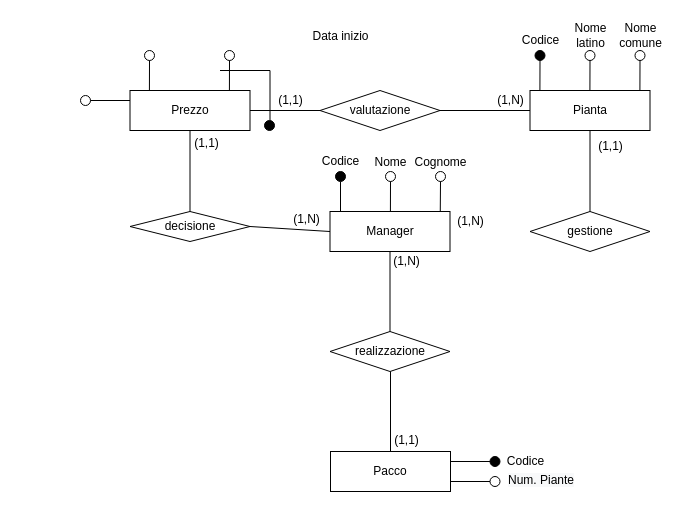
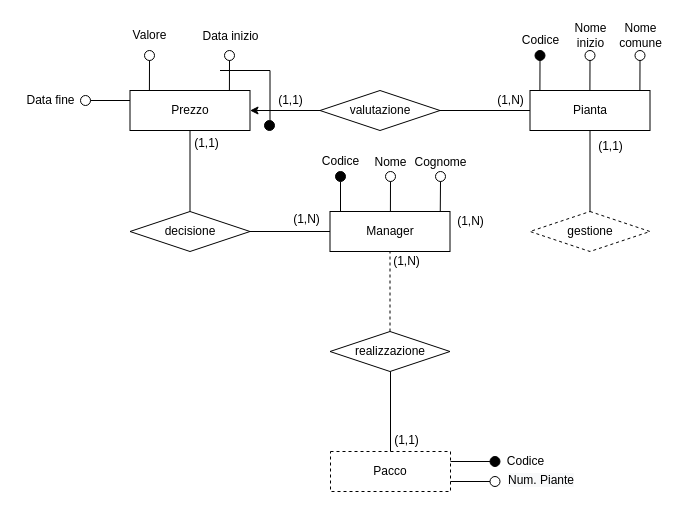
  <mxCell id="0" />
  <mxCell id="1" parent="0" />
  <mxCell id="2" value="Pianta" style="rounded=0;whiteSpace=wrap;html=1;strokeWidth=1;perimeterSpacing=0;" parent="1" vertex="1"><mxGeometry x="529.5" y="90" width="120" height="40" as="geometry" /></mxCell>
  <mxCell id="3" value="" style="endArrow=none;html=1;rounded=0;fillColor=#000000;entryX=0.166;entryY=0;entryDx=0;entryDy=0;entryPerimeter=0;exitX=0.5;exitY=1;exitDx=0;exitDy=0;" parent="1" source="4" edge="1"><mxGeometry width="50" height="50" relative="1" as="geometry"><mxPoint x="539.5" y="70" as="sourcePoint" /><mxPoint x="539.42" y="90" as="targetPoint" /></mxGeometry></mxCell>
  <mxCell id="4" value="" style="ellipse;whiteSpace=wrap;html=1;aspect=fixed;strokeWidth=1;fillColor=#000000;" parent="1" vertex="1"><mxGeometry x="534.5" y="50" width="10" height="10" as="geometry" /></mxCell>
  <mxCell id="5" value="Codice" style="text;html=1;align=center;verticalAlign=middle;resizable=0;points=[];autosize=1;strokeColor=none;fillColor=none;" parent="1" vertex="1"><mxGeometry x="514.5" y="30" width="50" height="20" as="geometry" /></mxCell>
  <mxCell id="6" value="" style="endArrow=none;html=1;rounded=0;fillColor=#000000;entryX=0.166;entryY=0;entryDx=0;entryDy=0;entryPerimeter=0;exitX=0.5;exitY=1;exitDx=0;exitDy=0;" parent="1" source="7" edge="1"><mxGeometry width="50" height="50" relative="1" as="geometry"><mxPoint x="589.5" y="70" as="sourcePoint" /><mxPoint x="589.42" y="90" as="targetPoint" /></mxGeometry></mxCell>
  <mxCell id="7" value="" style="ellipse;whiteSpace=wrap;html=1;aspect=fixed;strokeWidth=1;fillColor=none;" parent="1" vertex="1"><mxGeometry x="584.5" y="50" width="10" height="10" as="geometry" /></mxCell>
- <mxCell id="8" value="Nome &lt;br&gt;latino" style="text;html=1;align=center;verticalAlign=middle;resizable=0;points=[];autosize=1;strokeColor=none;fillColor=none;" parent="1" vertex="1"><mxGeometry x="564.5" y="20" width="50" height="30" as="geometry" /></mxCell>
+ <mxCell id="8" value="Nome &lt;br&gt;inizio" style="text;html=1;align=center;verticalAlign=middle;resizable=0;points=[];autosize=1;strokeColor=none;fillColor=none;" parent="1" vertex="1"><mxGeometry x="564.5" y="20" width="50" height="30" as="geometry" /></mxCell>
  <mxCell id="9" value="" style="endArrow=none;html=1;rounded=0;fillColor=#000000;entryX=0.166;entryY=0;entryDx=0;entryDy=0;entryPerimeter=0;exitX=0.5;exitY=1;exitDx=0;exitDy=0;" parent="1" source="10" edge="1"><mxGeometry width="50" height="50" relative="1" as="geometry"><mxPoint x="639.5" y="70" as="sourcePoint" /><mxPoint x="639.42" y="90" as="targetPoint" /></mxGeometry></mxCell>
  <mxCell id="10" value="" style="ellipse;whiteSpace=wrap;html=1;aspect=fixed;strokeWidth=1;fillColor=none;" parent="1" vertex="1"><mxGeometry x="634.5" y="50" width="10" height="10" as="geometry" /></mxCell>
  <mxCell id="11" value="Nome &lt;br&gt;comune" style="text;html=1;align=center;verticalAlign=middle;resizable=0;points=[];autosize=1;strokeColor=none;fillColor=none;" parent="1" vertex="1"><mxGeometry x="609.5" y="20" width="60" height="30" as="geometry" /></mxCell>
  <mxCell id="12" value="Prezzo" style="rounded=0;whiteSpace=wrap;html=1;strokeWidth=1;perimeterSpacing=0;" parent="1" vertex="1"><mxGeometry x="129.5" y="90" width="120" height="40" as="geometry" /></mxCell>
  <mxCell id="13" value="valutazione" style="rhombus;whiteSpace=wrap;html=1;" parent="1" vertex="1"><mxGeometry x="319.5" y="90" width="120" height="40" as="geometry" /></mxCell>
  <mxCell id="14" value="" style="endArrow=none;html=1;rounded=0;entryX=0;entryY=0.5;entryDx=0;entryDy=0;exitX=1;exitY=0.5;exitDx=0;exitDy=0;" parent="1" source="13" target="2" edge="1"><mxGeometry width="50" height="50" relative="1" as="geometry"><mxPoint x="419.5" y="210" as="sourcePoint" /><mxPoint x="469.5" y="160" as="targetPoint" /></mxGeometry></mxCell>
- <mxCell id="15" value="" style="endArrow=none;html=1;rounded=0;entryX=1;entryY=0.5;entryDx=0;entryDy=0;exitX=0;exitY=0.5;exitDx=0;exitDy=0;" parent="1" source="13" target="12" edge="1"><mxGeometry width="50" height="50" relative="1" as="geometry"><mxPoint x="419.5" y="210" as="sourcePoint" /><mxPoint x="469.5" y="160" as="targetPoint" /></mxGeometry></mxCell>
+ <mxCell id="15" value="" style="endArrow=classic;html=1;rounded=0;entryX=1;entryY=0.5;entryDx=0;entryDy=0;exitX=0;exitY=0.5;exitDx=0;exitDy=0;" parent="1" source="13" target="12" edge="1"><mxGeometry width="50" height="50" relative="1" as="geometry"><mxPoint x="419.5" y="210" as="sourcePoint" /><mxPoint x="469.5" y="160" as="targetPoint" /></mxGeometry></mxCell>
  <mxCell id="16" value="" style="endArrow=none;html=1;rounded=0;fillColor=#000000;entryX=0.166;entryY=0;entryDx=0;entryDy=0;entryPerimeter=0;exitX=0.5;exitY=1;exitDx=0;exitDy=0;" parent="1" source="17" edge="1"><mxGeometry width="50" height="50" relative="1" as="geometry"><mxPoint x="149" y="70" as="sourcePoint" /><mxPoint x="148.92" y="90" as="targetPoint" /></mxGeometry></mxCell>
  <mxCell id="17" value="" style="ellipse;whiteSpace=wrap;html=1;aspect=fixed;strokeWidth=1;fillColor=none;" parent="1" vertex="1"><mxGeometry x="144" y="50" width="10" height="10" as="geometry" /></mxCell>
  <mxCell id="18" value="" style="endArrow=none;html=1;rounded=0;fillColor=#000000;entryX=0.166;entryY=0;entryDx=0;entryDy=0;entryPerimeter=0;exitX=0.5;exitY=1;exitDx=0;exitDy=0;" parent="1" source="19" edge="1"><mxGeometry width="50" height="50" relative="1" as="geometry"><mxPoint x="229" y="70" as="sourcePoint" /><mxPoint x="228.92" y="90" as="targetPoint" /></mxGeometry></mxCell>
  <mxCell id="19" value="" style="ellipse;whiteSpace=wrap;html=1;aspect=fixed;strokeWidth=1;fillColor=none;" parent="1" vertex="1"><mxGeometry x="224" y="50" width="10" height="10" as="geometry" /></mxCell>
+ <mxCell id="20" value="Valore" style="text;html=1;align=center;verticalAlign=middle;resizable=0;points=[];autosize=1;strokeColor=none;fillColor=none;" parent="1" vertex="1"><mxGeometry x="124" y="25" width="50" height="20" as="geometry" /></mxCell>
  <mxCell id="21" value="" style="endArrow=none;html=1;rounded=0;" parent="1" edge="1"><mxGeometry width="50" height="50" relative="1" as="geometry"><mxPoint x="219.5" y="70" as="sourcePoint" /><mxPoint x="269.5" y="120" as="targetPoint" /><Array as="points"><mxPoint x="269.5" y="70" /></Array></mxGeometry></mxCell>
  <mxCell id="22" value="" style="ellipse;whiteSpace=wrap;html=1;aspect=fixed;strokeWidth=1;fillColor=#000000;" parent="1" vertex="1"><mxGeometry x="264" y="120" width="10" height="10" as="geometry" /></mxCell>
  <mxCell id="23" value="(1,N)" style="text;html=1;align=center;verticalAlign=middle;resizable=0;points=[];autosize=1;strokeColor=none;fillColor=none;" parent="1" vertex="1"><mxGeometry x="489.5" y="90" width="40" height="20" as="geometry" /></mxCell>
  <mxCell id="24" value="(1,1)" style="text;html=1;align=center;verticalAlign=middle;resizable=0;points=[];autosize=1;strokeColor=none;fillColor=none;" parent="1" vertex="1"><mxGeometry x="269.5" y="90" width="40" height="20" as="geometry" /></mxCell>
  <mxCell id="25" value="Manager" style="rounded=0;whiteSpace=wrap;html=1;strokeWidth=1;perimeterSpacing=0;" parent="1" vertex="1"><mxGeometry x="329.5" y="211" width="120" height="40" as="geometry" /></mxCell>
  <mxCell id="26" value="realizzazione" style="rhombus;whiteSpace=wrap;html=1;" parent="1" vertex="1"><mxGeometry x="329.5" y="331" width="120" height="40" as="geometry" /></mxCell>
- <mxCell id="27" value="gestione" style="rhombus;whiteSpace=wrap;html=1;" parent="1" vertex="1"><mxGeometry x="529.5" y="211" width="120" height="40" as="geometry" /></mxCell>
- <mxCell id="28" value="decisione" style="rhombus;whiteSpace=wrap;html=1;" parent="1" vertex="1"><mxGeometry x="129.5" y="211" width="120" height="30" as="geometry" /></mxCell>
+ <mxCell id="27" value="gestione" style="rhombus;whiteSpace=wrap;html=1;dashed=1;" parent="1" vertex="1"><mxGeometry x="529.5" y="211" width="120" height="40" as="geometry" /></mxCell>
+ <mxCell id="28" value="decisione" style="rhombus;whiteSpace=wrap;html=1;" parent="1" vertex="1"><mxGeometry x="129.5" y="211" width="120" height="40" as="geometry" /></mxCell>
  <mxCell id="29" value="" style="endArrow=none;html=1;rounded=0;exitX=1;exitY=0.5;exitDx=0;exitDy=0;entryX=0;entryY=0.5;entryDx=0;entryDy=0;" parent="1" source="28" target="25" edge="1"><mxGeometry width="50" height="50" relative="1" as="geometry"><mxPoint x="330" y="221" as="sourcePoint" /><mxPoint x="380" y="171" as="targetPoint" /></mxGeometry></mxCell>
  <mxCell id="30" value="" style="endArrow=none;html=1;rounded=0;exitX=0.5;exitY=0;exitDx=0;exitDy=0;entryX=0.5;entryY=1;entryDx=0;entryDy=0;" parent="1" source="28" target="12" edge="1"><mxGeometry width="50" height="50" relative="1" as="geometry"><mxPoint x="330" y="221" as="sourcePoint" /><mxPoint x="380" y="171" as="targetPoint" /></mxGeometry></mxCell>
  <mxCell id="31" value="(1,1)" style="text;html=1;align=center;verticalAlign=middle;resizable=0;points=[];autosize=1;strokeColor=none;fillColor=none;" parent="1" vertex="1"><mxGeometry x="186" y="133" width="40" height="20" as="geometry" /></mxCell>
  <mxCell id="32" value="(1,N)" style="text;html=1;align=center;verticalAlign=middle;resizable=0;points=[];autosize=1;strokeColor=none;fillColor=none;" parent="1" vertex="1"><mxGeometry x="286" y="209" width="40" height="20" as="geometry" /></mxCell>
  <mxCell id="33" value="" style="endArrow=none;html=1;rounded=0;entryX=0.5;entryY=1;entryDx=0;entryDy=0;exitX=0.5;exitY=0;exitDx=0;exitDy=0;" parent="1" source="27" target="2" edge="1"><mxGeometry width="50" height="50" relative="1" as="geometry"><mxPoint x="570" y="201" as="sourcePoint" /><mxPoint x="620" y="151" as="targetPoint" /></mxGeometry></mxCell>
  <mxCell id="34" value="(1,1)" style="text;html=1;align=center;verticalAlign=middle;resizable=0;points=[];autosize=1;strokeColor=none;fillColor=none;" parent="1" vertex="1"><mxGeometry x="589.5" y="136" width="40" height="20" as="geometry" /></mxCell>
  <mxCell id="35" value="(1,N)" style="text;html=1;align=center;verticalAlign=middle;resizable=0;points=[];autosize=1;strokeColor=none;fillColor=none;" parent="1" vertex="1"><mxGeometry x="449.5" y="211" width="40" height="20" as="geometry" /></mxCell>
- <mxCell id="36" value="" style="endArrow=none;html=1;rounded=0;exitX=0.5;exitY=0;exitDx=0;exitDy=0;entryX=0.5;entryY=1;entryDx=0;entryDy=0;" parent="1" source="26" target="25" edge="1"><mxGeometry width="50" height="50" relative="1" as="geometry"><mxPoint x="350" y="241" as="sourcePoint" /><mxPoint x="400" y="191" as="targetPoint" /></mxGeometry></mxCell>
- <mxCell id="37" value="Pacco" style="rounded=0;whiteSpace=wrap;html=1;strokeWidth=1;perimeterSpacing=0;" parent="1" vertex="1"><mxGeometry x="330" y="451" width="120" height="40" as="geometry" /></mxCell>
+ <mxCell id="36" value="" style="endArrow=none;html=1;rounded=0;exitX=0.5;exitY=0;exitDx=0;exitDy=0;entryX=0.5;entryY=1;entryDx=0;entryDy=0;dashed=1;" parent="1" source="26" target="25" edge="1"><mxGeometry width="50" height="50" relative="1" as="geometry"><mxPoint x="350" y="241" as="sourcePoint" /><mxPoint x="400" y="191" as="targetPoint" /></mxGeometry></mxCell>
+ <mxCell id="37" value="Pacco" style="rounded=0;whiteSpace=wrap;html=1;strokeWidth=1;perimeterSpacing=0;dashed=1;" parent="1" vertex="1"><mxGeometry x="330" y="451" width="120" height="40" as="geometry" /></mxCell>
  <mxCell id="38" value="Codice" style="text;html=1;align=center;verticalAlign=middle;resizable=0;points=[];autosize=1;strokeColor=none;fillColor=none;" parent="1" vertex="1"><mxGeometry x="499.5" y="451" width="50" height="20" as="geometry" /></mxCell>
  <mxCell id="39" value="" style="endArrow=none;html=1;rounded=0;fillColor=#000000;entryX=1;entryY=0.25;entryDx=0;entryDy=0;exitX=0;exitY=0.5;exitDx=0;exitDy=0;" parent="1" source="40" target="37" edge="1"><mxGeometry width="50" height="50" relative="1" as="geometry"><mxPoint x="434" y="430" as="sourcePoint" /><mxPoint x="433.92" y="450" as="targetPoint" /></mxGeometry></mxCell>
  <mxCell id="40" value="" style="ellipse;whiteSpace=wrap;html=1;aspect=fixed;strokeWidth=1;fillColor=#000000;" parent="1" vertex="1"><mxGeometry x="489.5" y="456" width="10" height="10" as="geometry" /></mxCell>
  <mxCell id="41" value="&lt;span style=&quot;color: rgb(0 , 0 , 0) ; font-family: &amp;#34;helvetica&amp;#34; ; font-size: 12px ; font-style: normal ; font-weight: 400 ; letter-spacing: normal ; text-align: center ; text-indent: 0px ; text-transform: none ; word-spacing: 0px ; background-color: rgb(248 , 249 , 250) ; display: inline ; float: none&quot;&gt;Num. Piante&lt;/span&gt;" style="text;whiteSpace=wrap;html=1;" parent="1" vertex="1"><mxGeometry x="505.5" y="466" width="80" height="30" as="geometry" /></mxCell>
  <mxCell id="42" value="" style="endArrow=none;html=1;rounded=0;fillColor=#000000;exitX=0;exitY=0.5;exitDx=0;exitDy=0;entryX=1;entryY=0.75;entryDx=0;entryDy=0;" parent="1" source="43" target="37" edge="1"><mxGeometry width="50" height="50" relative="1" as="geometry"><mxPoint x="434" y="450" as="sourcePoint" /><mxPoint x="460" y="481" as="targetPoint" /></mxGeometry></mxCell>
  <mxCell id="43" value="" style="ellipse;whiteSpace=wrap;html=1;aspect=fixed;strokeWidth=1;fillColor=none;" parent="1" vertex="1"><mxGeometry x="489.5" y="476" width="10" height="10" as="geometry" /></mxCell>
  <mxCell id="44" value="" style="endArrow=none;html=1;rounded=0;entryX=0.5;entryY=0;entryDx=0;entryDy=0;" parent="1" target="37" edge="1"><mxGeometry width="50" height="50" relative="1" as="geometry"><mxPoint x="390" y="371" as="sourcePoint" /><mxPoint x="440" y="321" as="targetPoint" /></mxGeometry></mxCell>
  <mxCell id="45" value="(1,1)" style="text;html=1;align=center;verticalAlign=middle;resizable=0;points=[];autosize=1;strokeColor=none;fillColor=none;" parent="1" vertex="1"><mxGeometry x="386" y="430" width="40" height="20" as="geometry" /></mxCell>
  <mxCell id="46" value="(1,N)" style="text;html=1;align=center;verticalAlign=middle;resizable=0;points=[];autosize=1;strokeColor=none;fillColor=none;" parent="1" vertex="1"><mxGeometry x="386" y="251" width="40" height="20" as="geometry" /></mxCell>
- <mxCell id="47" value="Data inizio" style="text;html=1;align=center;verticalAlign=middle;resizable=0;points=[];autosize=1;strokeColor=none;fillColor=none;" vertex="1" parent="1"><mxGeometry x="305" y="26" width="70" height="20" as="geometry" /></mxCell>
+ <mxCell id="47" value="Data inizio" style="text;html=1;align=center;verticalAlign=middle;resizable=0;points=[];autosize=1;strokeColor=none;fillColor=none;" vertex="1" parent="1"><mxGeometry x="195" y="26" width="70" height="20" as="geometry" /></mxCell>
  <mxCell id="48" value="" style="ellipse;whiteSpace=wrap;html=1;aspect=fixed;strokeWidth=1;fillColor=none;" vertex="1" parent="1"><mxGeometry x="80" y="95" width="10" height="10" as="geometry" /></mxCell>
  <mxCell id="49" value="" style="endArrow=none;html=1;rounded=0;entryX=0;entryY=0.25;entryDx=0;entryDy=0;exitX=1;exitY=0.5;exitDx=0;exitDy=0;" edge="1" parent="1" source="48" target="12"><mxGeometry width="50" height="50" relative="1" as="geometry"><mxPoint x="20" y="111" as="sourcePoint" /><mxPoint x="70" y="61" as="targetPoint" /></mxGeometry></mxCell>
+ <mxCell id="50" value="Data fine" style="text;html=1;align=center;verticalAlign=middle;resizable=0;points=[];autosize=1;strokeColor=none;fillColor=none;" vertex="1" parent="1"><mxGeometry x="20" y="90" width="60" height="20" as="geometry" /></mxCell>
  <mxCell id="51" value="" style="endArrow=none;html=1;rounded=0;fillColor=#000000;exitX=0.5;exitY=1;exitDx=0;exitDy=0;" edge="1" parent="1" source="52"><mxGeometry width="50" height="50" relative="1" as="geometry"><mxPoint x="340" y="191" as="sourcePoint" /><mxPoint x="340" y="211" as="targetPoint" /></mxGeometry></mxCell>
  <mxCell id="52" value="" style="ellipse;whiteSpace=wrap;html=1;aspect=fixed;strokeWidth=1;fillColor=#000000;" vertex="1" parent="1"><mxGeometry x="335" y="171" width="10" height="10" as="geometry" /></mxCell>
  <mxCell id="53" value="Codice" style="text;html=1;align=center;verticalAlign=middle;resizable=0;points=[];autosize=1;strokeColor=none;fillColor=none;" vertex="1" parent="1"><mxGeometry x="315" y="151" width="50" height="20" as="geometry" /></mxCell>
  <mxCell id="54" value="" style="endArrow=none;html=1;rounded=0;fillColor=#000000;entryX=0.166;entryY=0;entryDx=0;entryDy=0;entryPerimeter=0;exitX=0.5;exitY=1;exitDx=0;exitDy=0;" edge="1" parent="1" source="55"><mxGeometry width="50" height="50" relative="1" as="geometry"><mxPoint x="390" y="191" as="sourcePoint" /><mxPoint x="389.92" y="211" as="targetPoint" /></mxGeometry></mxCell>
  <mxCell id="55" value="" style="ellipse;whiteSpace=wrap;html=1;aspect=fixed;strokeWidth=1;fillColor=none;" vertex="1" parent="1"><mxGeometry x="385" y="171" width="10" height="10" as="geometry" /></mxCell>
  <mxCell id="56" value="Nome" style="text;html=1;align=center;verticalAlign=middle;resizable=0;points=[];autosize=1;strokeColor=none;fillColor=none;" vertex="1" parent="1"><mxGeometry x="365" y="152" width="50" height="20" as="geometry" /></mxCell>
  <mxCell id="57" value="" style="endArrow=none;html=1;rounded=0;fillColor=#000000;exitX=0.5;exitY=1;exitDx=0;exitDy=0;entryX=0.919;entryY=-0.003;entryDx=0;entryDy=0;entryPerimeter=0;" edge="1" parent="1" source="58" target="25"><mxGeometry width="50" height="50" relative="1" as="geometry"><mxPoint x="440" y="191" as="sourcePoint" /><mxPoint x="440" y="201" as="targetPoint" /></mxGeometry></mxCell>
  <mxCell id="58" value="" style="ellipse;whiteSpace=wrap;html=1;aspect=fixed;strokeWidth=1;fillColor=none;" vertex="1" parent="1"><mxGeometry x="435" y="171" width="10" height="10" as="geometry" /></mxCell>
  <mxCell id="59" value="Cognome" style="text;html=1;align=center;verticalAlign=middle;resizable=0;points=[];autosize=1;strokeColor=none;fillColor=none;" vertex="1" parent="1"><mxGeometry x="405" y="152" width="70" height="20" as="geometry" /></mxCell>
